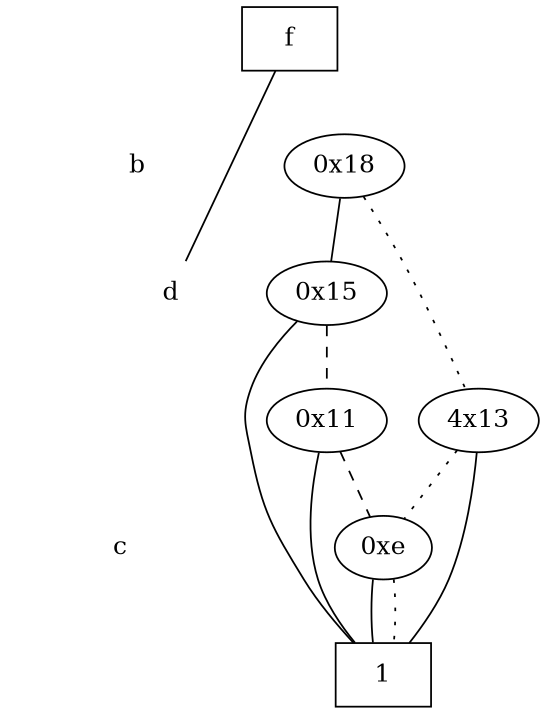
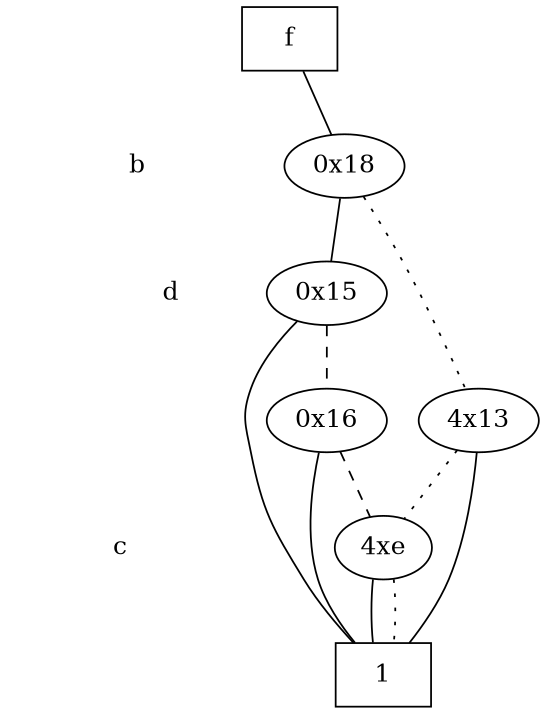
  digraph {
    fontname="DejaVu Serif"
    node [fontname="DejaVu Serif"]
    edge [dir=none fontname="DejaVu Serif"]
    "CONST NODES" [shape=plaintext style=invis]
    " b " [shape=plaintext]
    " d " [shape=plaintext]
    " c " [shape=plaintext]
    "  f  " [shape=box]
    "0x18"
    "0x15"
    n8 [label="4x13"]
-   "0x16" [label="0x11"]
-   "0xe"
+   "0x16"
+   "0xe" [label="4xe"]
    n11 [label=1 shape=box]
    subgraph sub_1 {
      "CONST NODES"
      " b "
      " d "
      " c "
    }
    subgraph sub_2 {
      rank=same
      "  f  "
    }
    subgraph sub_3 {
      rank=same
      " b "
      "0x18"
    }
    subgraph sub_4 {
      rank=same
      " d "
      "0x15"
    }
    subgraph sub_5 {
      rank=same
      n8
      "0x16"
    }
    subgraph sub_6 {
      rank=same
      " c "
      "0xe"
    }
    subgraph sub_7 {
      rank=same
      "CONST NODES"
      subgraph sub_8 {
        rank=same
        n11
      }
    }
    " b " -> " d " [style=invis]
    " c " -> "CONST NODES" [style=invis]
-   "  f  " -> " d " [style=solid]
+   "  f  " -> "0x18" [style=solid]
    "0x18" -> "0x15"
    "0x18" -> n8 [style=dotted]
    "0x15" -> "0x16" [style=dashed]
    "0x15" -> n11
    n8 -> "0xe" [style=dotted]
    n8 -> n11
    "0x16" -> "0xe" [style=dashed]
    "0x16" -> n11
    "0xe" -> n11
    "0xe" -> n11 [style=dotted]
  }
